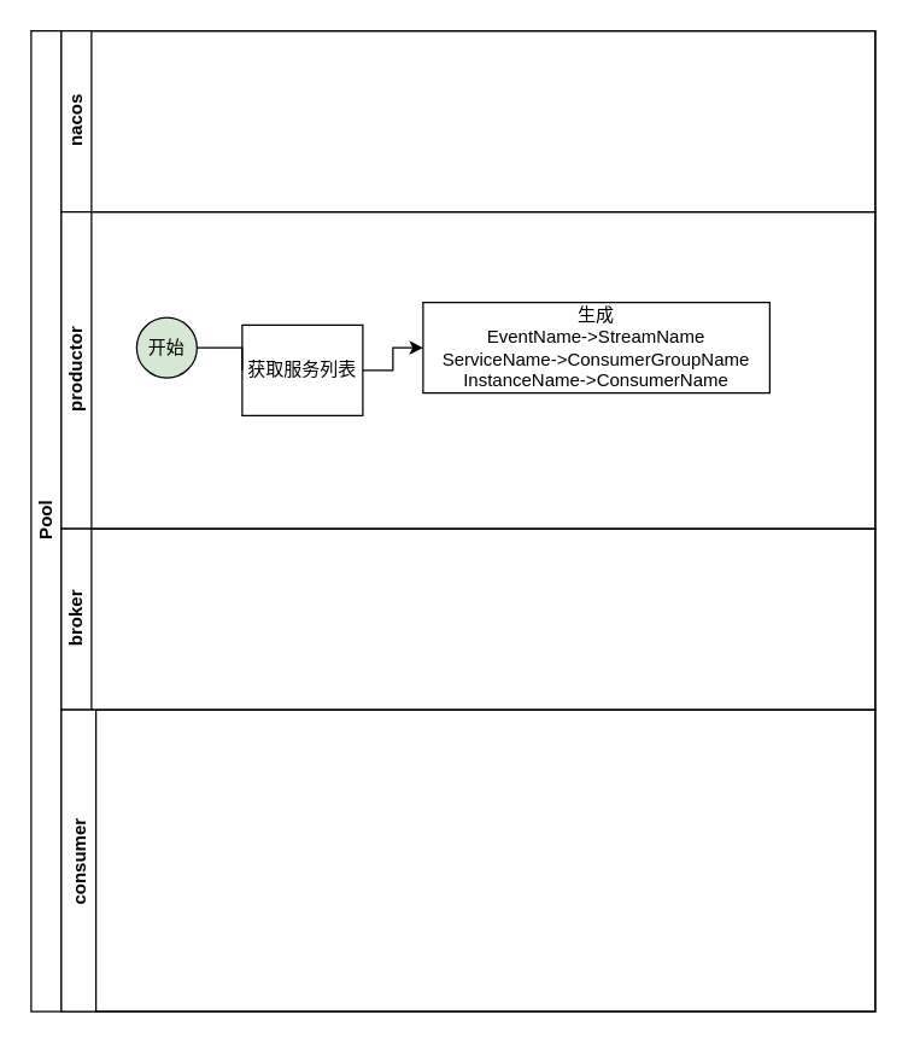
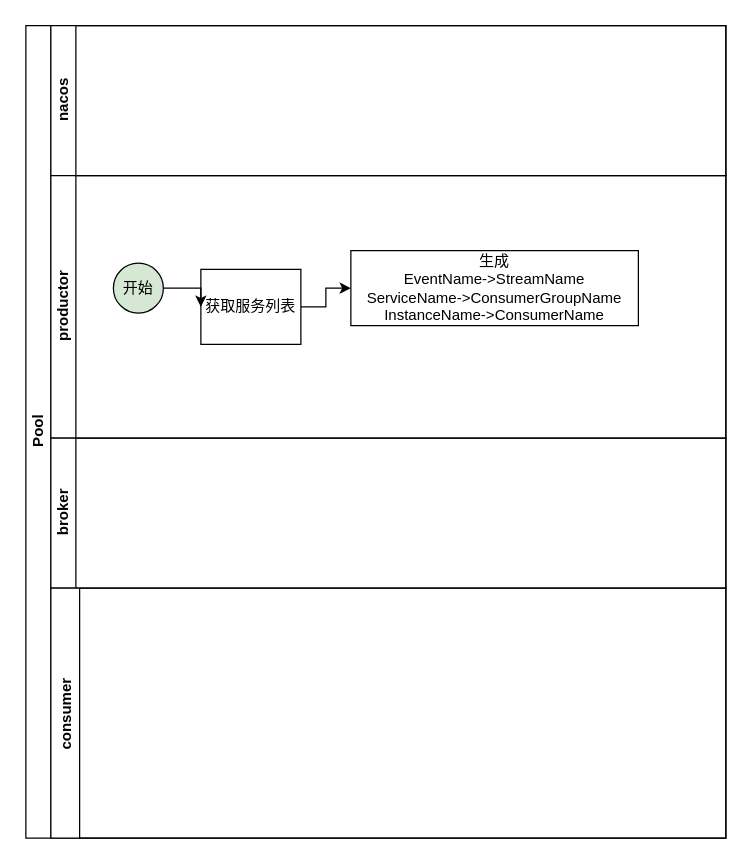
  <mxCell id="0" />
  <mxCell id="1" parent="0" />
  <mxCell id="2" value="Pool" style="swimlane;html=1;childLayout=stackLayout;resizeParent=1;resizeParentMax=0;horizontal=0;startSize=20;horizontalStack=0;" parent="1" vertex="1"><mxGeometry x="20" y="20" width="560" height="650" as="geometry" /></mxCell>
  <mxCell id="3" value="nacos" style="swimlane;html=1;startSize=20;horizontal=0;" parent="2" vertex="1"><mxGeometry x="20" width="540" height="120" as="geometry"><mxRectangle x="20" width="430" height="20" as="alternateBounds" /></mxGeometry></mxCell>
  <mxCell id="4" value="productor" style="swimlane;html=1;startSize=20;horizontal=0;" parent="2" vertex="1"><mxGeometry x="20" y="120" width="540" height="210" as="geometry" /></mxCell>
  <mxCell id="5" style="edgeStyle=orthogonalEdgeStyle;rounded=0;orthogonalLoop=1;jettySize=auto;html=1;exitX=1;exitY=0.5;exitDx=0;exitDy=0;entryX=0;entryY=0.5;entryDx=0;entryDy=0;" edge="1" parent="4" source="6" target="9"><mxGeometry relative="1" as="geometry" /></mxCell>
  <mxCell id="6" value="获取服务列表" style="rounded=0;whiteSpace=wrap;html=1;fontFamily=Helvetica;fontSize=12;fontColor=#000000;align=center;" parent="4" vertex="1"><mxGeometry x="120" y="75" width="80" height="60" as="geometry" /></mxCell>
- <mxCell id="7" style="edgeStyle=orthogonalEdgeStyle;rounded=0;orthogonalLoop=1;jettySize=auto;html=1;exitX=1;exitY=0.5;exitDx=0;exitDy=0;entryX=0;entryY=0.5;entryDx=0;entryDy=0;endArrow=none;" edge="1" parent="4" source="8" target="6"><mxGeometry relative="1" as="geometry" /></mxCell>
+ <mxCell id="7" style="edgeStyle=orthogonalEdgeStyle;rounded=0;orthogonalLoop=1;jettySize=auto;html=1;exitX=1;exitY=0.5;exitDx=0;exitDy=0;entryX=0;entryY=0.5;entryDx=0;entryDy=0;" edge="1" parent="4" source="8" target="6"><mxGeometry relative="1" as="geometry" /></mxCell>
  <mxCell id="8" value="开始" style="ellipse;whiteSpace=wrap;html=1;fillColor=#d5e8d4;" vertex="1" parent="4"><mxGeometry x="50" y="70" width="40" height="40" as="geometry" /></mxCell>
  <mxCell id="9" value="生成&lt;br&gt;EventName-&amp;gt;StreamName&lt;br&gt;ServiceName-&amp;gt;ConsumerGroupName&lt;br&gt;InstanceName-&amp;gt;ConsumerName" style="rounded=0;whiteSpace=wrap;html=1;fontFamily=Helvetica;fontSize=12;fontColor=#000000;align=center;" vertex="1" parent="4"><mxGeometry x="240" y="60" width="230" height="60" as="geometry" /></mxCell>
  <mxCell id="10" value="broker" style="swimlane;html=1;startSize=20;horizontal=0;" parent="2" vertex="1"><mxGeometry x="20" y="330" width="540" height="120" as="geometry" /></mxCell>
  <mxCell id="11" value="consumer" style="swimlane;horizontal=0;" vertex="1" parent="2"><mxGeometry x="20" y="450" width="540" height="200" as="geometry" /></mxCell>
